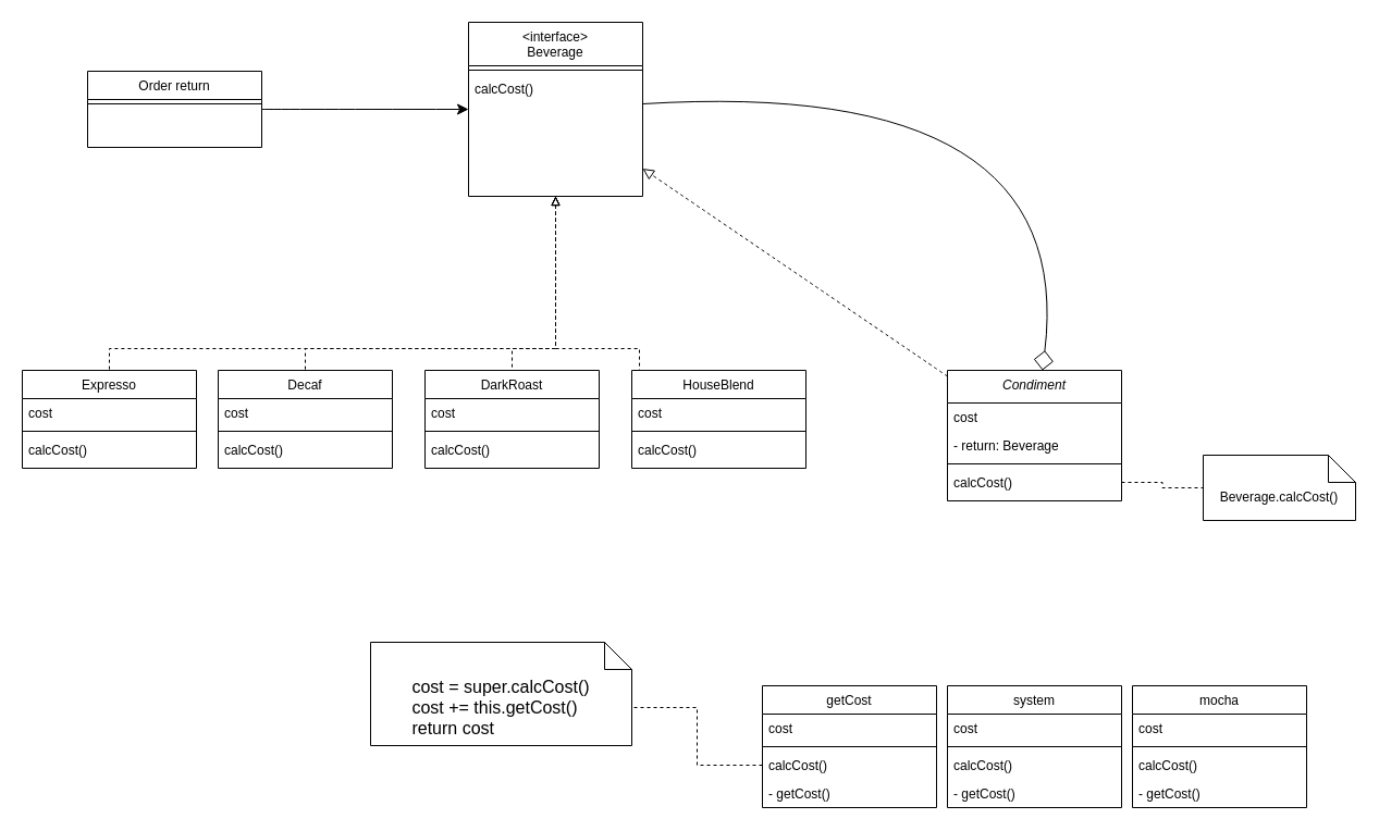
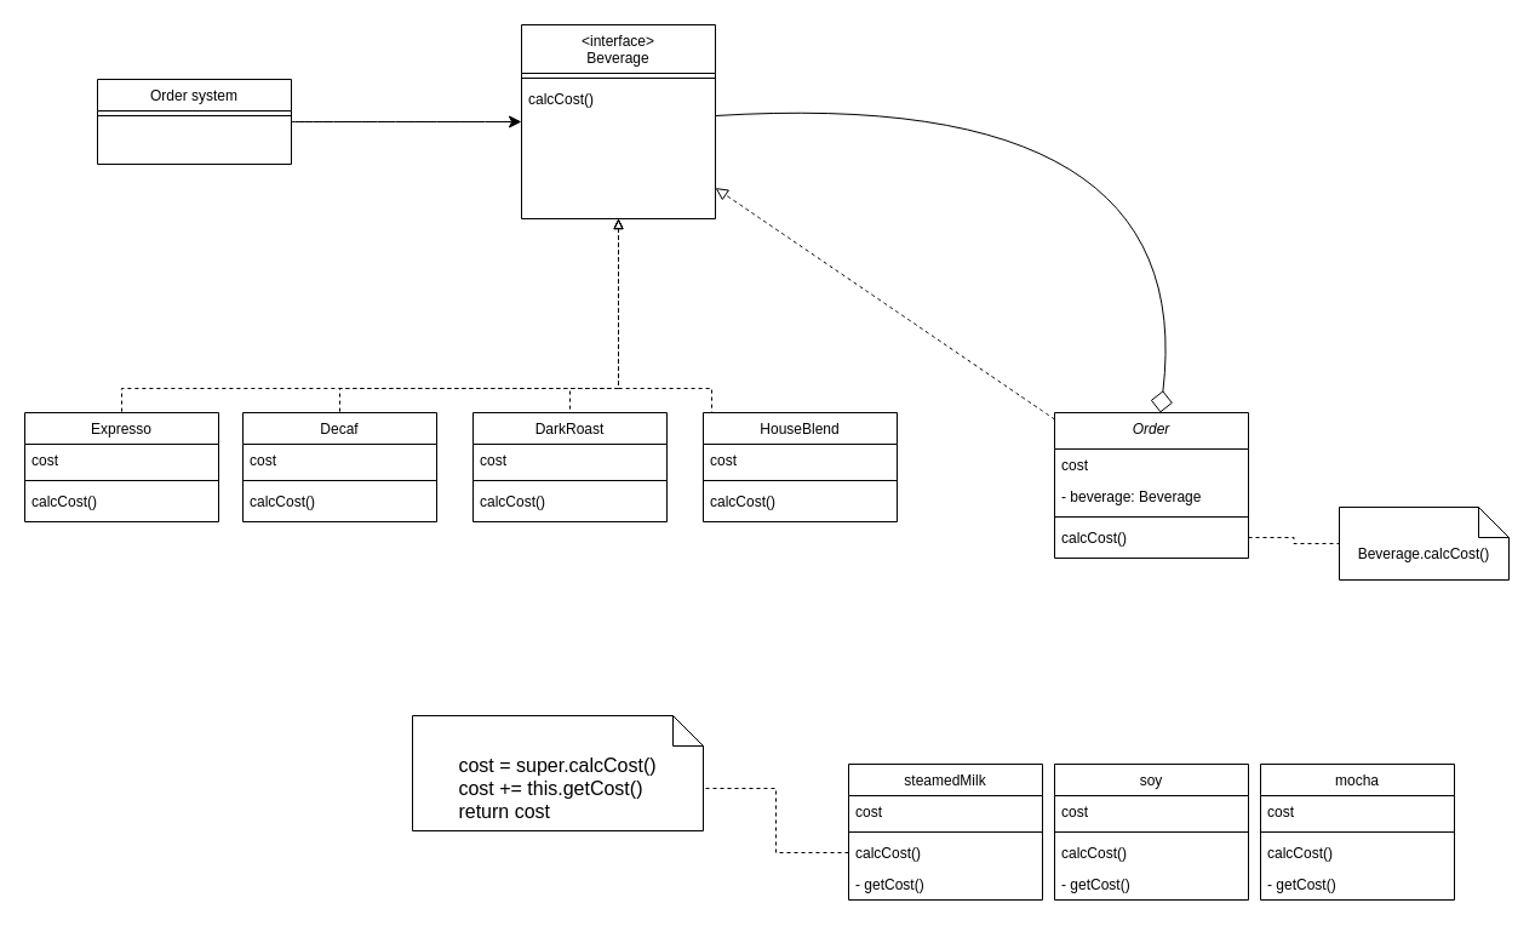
  <mxCell id="0" />
  <mxCell id="1" parent="0" />
  <mxCell id="2" style="edgeStyle=none;curved=1;rounded=0;orthogonalLoop=1;jettySize=auto;html=1;fontSize=12;startSize=8;endSize=8;" edge="1" parent="1" source="3" target="8"><mxGeometry relative="1" as="geometry" /></mxCell>
- <mxCell id="3" value="Order return" style="swimlane;fontStyle=0;align=center;verticalAlign=top;childLayout=stackLayout;horizontal=1;startSize=26;horizontalStack=0;resizeParent=1;resizeLast=0;collapsible=1;marginBottom=0;rounded=0;shadow=0;strokeWidth=1;" vertex="1" parent="1"><mxGeometry x="80" y="65" width="160" height="70" as="geometry"><mxRectangle x="230" y="140" width="160" height="26" as="alternateBounds" /></mxGeometry></mxCell>
+ <mxCell id="3" value="Order system" style="swimlane;fontStyle=0;align=center;verticalAlign=top;childLayout=stackLayout;horizontal=1;startSize=26;horizontalStack=0;resizeParent=1;resizeLast=0;collapsible=1;marginBottom=0;rounded=0;shadow=0;strokeWidth=1;" vertex="1" parent="1"><mxGeometry x="80" y="65" width="160" height="70" as="geometry"><mxRectangle x="230" y="140" width="160" height="26" as="alternateBounds" /></mxGeometry></mxCell>
  <mxCell id="4" value="" style="line;html=1;strokeWidth=1;align=left;verticalAlign=middle;spacingTop=-1;spacingLeft=3;spacingRight=3;rotatable=0;labelPosition=right;points=[];portConstraint=eastwest;" vertex="1" parent="3"><mxGeometry y="26" width="160" height="8" as="geometry" /></mxCell>
  <mxCell id="5" style="edgeStyle=orthogonalEdgeStyle;rounded=0;orthogonalLoop=1;jettySize=auto;html=1;entryX=0.5;entryY=0;entryDx=0;entryDy=0;startArrow=block;startFill=0;endArrow=none;endFill=0;dashed=1;" edge="1" parent="1" source="8" target="38"><mxGeometry relative="1" as="geometry"><Array as="points"><mxPoint x="510" y="320" /><mxPoint x="100" y="320" /></Array></mxGeometry></mxCell>
  <mxCell id="6" style="edgeStyle=orthogonalEdgeStyle;rounded=0;orthogonalLoop=1;jettySize=auto;html=1;endArrow=none;endFill=0;startArrow=block;startFill=0;dashed=1;" edge="1" parent="1" source="8" target="34"><mxGeometry relative="1" as="geometry"><Array as="points"><mxPoint x="510" y="320" /><mxPoint x="280" y="320" /></Array></mxGeometry></mxCell>
  <mxCell id="7" style="edgeStyle=orthogonalEdgeStyle;rounded=0;orthogonalLoop=1;jettySize=auto;html=1;entryX=0.5;entryY=0;entryDx=0;entryDy=0;endArrow=none;endFill=0;startArrow=block;startFill=0;dashed=1;" edge="1" parent="1" source="8" target="20"><mxGeometry relative="1" as="geometry"><Array as="points"><mxPoint x="510" y="320" /><mxPoint x="470" y="320" /></Array></mxGeometry></mxCell>
  <mxCell id="8" value="&lt;interface&gt;&#10;Beverage" style="swimlane;fontStyle=0;align=center;verticalAlign=top;childLayout=stackLayout;horizontal=1;startSize=40;horizontalStack=0;resizeParent=1;resizeLast=0;collapsible=1;marginBottom=0;rounded=0;shadow=0;strokeWidth=1;" vertex="1" parent="1"><mxGeometry x="430" y="20" width="160" height="160" as="geometry"><mxRectangle x="230" y="140" width="160" height="26" as="alternateBounds" /></mxGeometry></mxCell>
  <mxCell id="9" value="" style="line;html=1;strokeWidth=1;align=left;verticalAlign=middle;spacingTop=-1;spacingLeft=3;spacingRight=3;rotatable=0;labelPosition=right;points=[];portConstraint=eastwest;" vertex="1" parent="8"><mxGeometry y="40" width="160" height="8" as="geometry" /></mxCell>
  <mxCell id="10" value="calcCost()" style="text;align=left;verticalAlign=top;spacingLeft=4;spacingRight=4;overflow=hidden;rotatable=0;points=[[0,0.5],[1,0.5]];portConstraint=eastwest;" vertex="1" parent="8"><mxGeometry y="48" width="160" height="26" as="geometry" /></mxCell>
- <mxCell id="11" value="getCost" style="swimlane;fontStyle=0;align=center;verticalAlign=top;childLayout=stackLayout;horizontal=1;startSize=26;horizontalStack=0;resizeParent=1;resizeLast=0;collapsible=1;marginBottom=0;rounded=0;shadow=0;strokeWidth=1;" vertex="1" parent="1"><mxGeometry x="700" y="630" width="160" height="112" as="geometry"><mxRectangle x="230" y="140" width="160" height="26" as="alternateBounds" /></mxGeometry></mxCell>
+ <mxCell id="11" value="steamedMilk" style="swimlane;fontStyle=0;align=center;verticalAlign=top;childLayout=stackLayout;horizontal=1;startSize=26;horizontalStack=0;resizeParent=1;resizeLast=0;collapsible=1;marginBottom=0;rounded=0;shadow=0;strokeWidth=1;" vertex="1" parent="1"><mxGeometry x="700" y="630" width="160" height="112" as="geometry"><mxRectangle x="230" y="140" width="160" height="26" as="alternateBounds" /></mxGeometry></mxCell>
  <mxCell id="12" value="cost" style="text;align=left;verticalAlign=top;spacingLeft=4;spacingRight=4;overflow=hidden;rotatable=0;points=[[0,0.5],[1,0.5]];portConstraint=eastwest;" vertex="1" parent="11"><mxGeometry y="26" width="160" height="26" as="geometry" /></mxCell>
  <mxCell id="13" value="" style="line;html=1;strokeWidth=1;align=left;verticalAlign=middle;spacingTop=-1;spacingLeft=3;spacingRight=3;rotatable=0;labelPosition=right;points=[];portConstraint=eastwest;" vertex="1" parent="11"><mxGeometry y="52" width="160" height="8" as="geometry" /></mxCell>
  <mxCell id="14" value="calcCost()" style="text;align=left;verticalAlign=top;spacingLeft=4;spacingRight=4;overflow=hidden;rotatable=0;points=[[0,0.5],[1,0.5]];portConstraint=eastwest;" vertex="1" parent="11"><mxGeometry y="60" width="160" height="26" as="geometry" /></mxCell>
  <mxCell id="15" value="- getCost()" style="text;align=left;verticalAlign=top;spacingLeft=4;spacingRight=4;overflow=hidden;rotatable=0;points=[[0,0.5],[1,0.5]];portConstraint=eastwest;" vertex="1" parent="11"><mxGeometry y="86" width="160" height="26" as="geometry" /></mxCell>
  <mxCell id="16" value="HouseBlend" style="swimlane;fontStyle=0;align=center;verticalAlign=top;childLayout=stackLayout;horizontal=1;startSize=26;horizontalStack=0;resizeParent=1;resizeLast=0;collapsible=1;marginBottom=0;rounded=0;shadow=0;strokeWidth=1;" vertex="1" parent="1"><mxGeometry x="580" y="340" width="160" height="90" as="geometry"><mxRectangle x="230" y="140" width="160" height="26" as="alternateBounds" /></mxGeometry></mxCell>
  <mxCell id="17" value="cost" style="text;align=left;verticalAlign=top;spacingLeft=4;spacingRight=4;overflow=hidden;rotatable=0;points=[[0,0.5],[1,0.5]];portConstraint=eastwest;" vertex="1" parent="16"><mxGeometry y="26" width="160" height="26" as="geometry" /></mxCell>
  <mxCell id="18" value="" style="line;html=1;strokeWidth=1;align=left;verticalAlign=middle;spacingTop=-1;spacingLeft=3;spacingRight=3;rotatable=0;labelPosition=right;points=[];portConstraint=eastwest;" vertex="1" parent="16"><mxGeometry y="52" width="160" height="8" as="geometry" /></mxCell>
  <mxCell id="19" value="calcCost()" style="text;align=left;verticalAlign=top;spacingLeft=4;spacingRight=4;overflow=hidden;rotatable=0;points=[[0,0.5],[1,0.5]];portConstraint=eastwest;" vertex="1" parent="16"><mxGeometry y="60" width="160" height="26" as="geometry" /></mxCell>
  <mxCell id="20" value="DarkRoast" style="swimlane;fontStyle=0;align=center;verticalAlign=top;childLayout=stackLayout;horizontal=1;startSize=26;horizontalStack=0;resizeParent=1;resizeLast=0;collapsible=1;marginBottom=0;rounded=0;shadow=0;strokeWidth=1;" vertex="1" parent="1"><mxGeometry x="390" y="340" width="160" height="90" as="geometry"><mxRectangle x="230" y="140" width="160" height="26" as="alternateBounds" /></mxGeometry></mxCell>
  <mxCell id="21" value="cost" style="text;align=left;verticalAlign=top;spacingLeft=4;spacingRight=4;overflow=hidden;rotatable=0;points=[[0,0.5],[1,0.5]];portConstraint=eastwest;" vertex="1" parent="20"><mxGeometry y="26" width="160" height="26" as="geometry" /></mxCell>
  <mxCell id="22" value="" style="line;html=1;strokeWidth=1;align=left;verticalAlign=middle;spacingTop=-1;spacingLeft=3;spacingRight=3;rotatable=0;labelPosition=right;points=[];portConstraint=eastwest;" vertex="1" parent="20"><mxGeometry y="52" width="160" height="8" as="geometry" /></mxCell>
  <mxCell id="23" value="calcCost()" style="text;align=left;verticalAlign=top;spacingLeft=4;spacingRight=4;overflow=hidden;rotatable=0;points=[[0,0.5],[1,0.5]];portConstraint=eastwest;" vertex="1" parent="20"><mxGeometry y="60" width="160" height="26" as="geometry" /></mxCell>
- <mxCell id="24" value="system" style="swimlane;fontStyle=0;align=center;verticalAlign=top;childLayout=stackLayout;horizontal=1;startSize=26;horizontalStack=0;resizeParent=1;resizeLast=0;collapsible=1;marginBottom=0;rounded=0;shadow=0;strokeWidth=1;" vertex="1" parent="1"><mxGeometry x="870" y="630" width="160" height="112" as="geometry"><mxRectangle x="230" y="140" width="160" height="26" as="alternateBounds" /></mxGeometry></mxCell>
+ <mxCell id="24" value="soy" style="swimlane;fontStyle=0;align=center;verticalAlign=top;childLayout=stackLayout;horizontal=1;startSize=26;horizontalStack=0;resizeParent=1;resizeLast=0;collapsible=1;marginBottom=0;rounded=0;shadow=0;strokeWidth=1;" vertex="1" parent="1"><mxGeometry x="870" y="630" width="160" height="112" as="geometry"><mxRectangle x="230" y="140" width="160" height="26" as="alternateBounds" /></mxGeometry></mxCell>
  <mxCell id="25" value="cost" style="text;align=left;verticalAlign=top;spacingLeft=4;spacingRight=4;overflow=hidden;rotatable=0;points=[[0,0.5],[1,0.5]];portConstraint=eastwest;" vertex="1" parent="24"><mxGeometry y="26" width="160" height="26" as="geometry" /></mxCell>
  <mxCell id="26" value="" style="line;html=1;strokeWidth=1;align=left;verticalAlign=middle;spacingTop=-1;spacingLeft=3;spacingRight=3;rotatable=0;labelPosition=right;points=[];portConstraint=eastwest;" vertex="1" parent="24"><mxGeometry y="52" width="160" height="8" as="geometry" /></mxCell>
  <mxCell id="27" value="calcCost()" style="text;align=left;verticalAlign=top;spacingLeft=4;spacingRight=4;overflow=hidden;rotatable=0;points=[[0,0.5],[1,0.5]];portConstraint=eastwest;" vertex="1" parent="24"><mxGeometry y="60" width="160" height="26" as="geometry" /></mxCell>
  <mxCell id="28" value="- getCost()" style="text;align=left;verticalAlign=top;spacingLeft=4;spacingRight=4;overflow=hidden;rotatable=0;points=[[0,0.5],[1,0.5]];portConstraint=eastwest;" vertex="1" parent="24"><mxGeometry y="86" width="160" height="26" as="geometry" /></mxCell>
  <mxCell id="29" value="mocha" style="swimlane;fontStyle=0;align=center;verticalAlign=top;childLayout=stackLayout;horizontal=1;startSize=26;horizontalStack=0;resizeParent=1;resizeLast=0;collapsible=1;marginBottom=0;rounded=0;shadow=0;strokeWidth=1;" vertex="1" parent="1"><mxGeometry x="1040" y="630" width="160" height="112" as="geometry"><mxRectangle x="230" y="140" width="160" height="26" as="alternateBounds" /></mxGeometry></mxCell>
  <mxCell id="30" value="cost" style="text;align=left;verticalAlign=top;spacingLeft=4;spacingRight=4;overflow=hidden;rotatable=0;points=[[0,0.5],[1,0.5]];portConstraint=eastwest;" vertex="1" parent="29"><mxGeometry y="26" width="160" height="26" as="geometry" /></mxCell>
  <mxCell id="31" value="" style="line;html=1;strokeWidth=1;align=left;verticalAlign=middle;spacingTop=-1;spacingLeft=3;spacingRight=3;rotatable=0;labelPosition=right;points=[];portConstraint=eastwest;" vertex="1" parent="29"><mxGeometry y="52" width="160" height="8" as="geometry" /></mxCell>
  <mxCell id="32" value="calcCost()" style="text;align=left;verticalAlign=top;spacingLeft=4;spacingRight=4;overflow=hidden;rotatable=0;points=[[0,0.5],[1,0.5]];portConstraint=eastwest;" vertex="1" parent="29"><mxGeometry y="60" width="160" height="26" as="geometry" /></mxCell>
  <mxCell id="33" value="- getCost()" style="text;align=left;verticalAlign=top;spacingLeft=4;spacingRight=4;overflow=hidden;rotatable=0;points=[[0,0.5],[1,0.5]];portConstraint=eastwest;" vertex="1" parent="29"><mxGeometry y="86" width="160" height="26" as="geometry" /></mxCell>
  <mxCell id="34" value="Decaf" style="swimlane;fontStyle=0;align=center;verticalAlign=top;childLayout=stackLayout;horizontal=1;startSize=26;horizontalStack=0;resizeParent=1;resizeLast=0;collapsible=1;marginBottom=0;rounded=0;shadow=0;strokeWidth=1;" vertex="1" parent="1"><mxGeometry x="200" y="340" width="160" height="90" as="geometry"><mxRectangle x="230" y="140" width="160" height="26" as="alternateBounds" /></mxGeometry></mxCell>
  <mxCell id="35" value="cost" style="text;align=left;verticalAlign=top;spacingLeft=4;spacingRight=4;overflow=hidden;rotatable=0;points=[[0,0.5],[1,0.5]];portConstraint=eastwest;" vertex="1" parent="34"><mxGeometry y="26" width="160" height="26" as="geometry" /></mxCell>
  <mxCell id="36" value="" style="line;html=1;strokeWidth=1;align=left;verticalAlign=middle;spacingTop=-1;spacingLeft=3;spacingRight=3;rotatable=0;labelPosition=right;points=[];portConstraint=eastwest;" vertex="1" parent="34"><mxGeometry y="52" width="160" height="8" as="geometry" /></mxCell>
  <mxCell id="37" value="calcCost()" style="text;align=left;verticalAlign=top;spacingLeft=4;spacingRight=4;overflow=hidden;rotatable=0;points=[[0,0.5],[1,0.5]];portConstraint=eastwest;" vertex="1" parent="34"><mxGeometry y="60" width="160" height="26" as="geometry" /></mxCell>
  <mxCell id="38" value="Expresso" style="swimlane;fontStyle=0;align=center;verticalAlign=top;childLayout=stackLayout;horizontal=1;startSize=26;horizontalStack=0;resizeParent=1;resizeLast=0;collapsible=1;marginBottom=0;rounded=0;shadow=0;strokeWidth=1;" vertex="1" parent="1"><mxGeometry x="20" y="340" width="160" height="90" as="geometry"><mxRectangle x="230" y="140" width="160" height="26" as="alternateBounds" /></mxGeometry></mxCell>
  <mxCell id="39" value="cost" style="text;align=left;verticalAlign=top;spacingLeft=4;spacingRight=4;overflow=hidden;rotatable=0;points=[[0,0.5],[1,0.5]];portConstraint=eastwest;" vertex="1" parent="38"><mxGeometry y="26" width="160" height="26" as="geometry" /></mxCell>
  <mxCell id="40" value="" style="line;html=1;strokeWidth=1;align=left;verticalAlign=middle;spacingTop=-1;spacingLeft=3;spacingRight=3;rotatable=0;labelPosition=right;points=[];portConstraint=eastwest;" vertex="1" parent="38"><mxGeometry y="52" width="160" height="8" as="geometry" /></mxCell>
  <mxCell id="41" value="calcCost()" style="text;align=left;verticalAlign=top;spacingLeft=4;spacingRight=4;overflow=hidden;rotatable=0;points=[[0,0.5],[1,0.5]];portConstraint=eastwest;" vertex="1" parent="38"><mxGeometry y="60" width="160" height="26" as="geometry" /></mxCell>
  <mxCell id="42" style="edgeStyle=none;curved=1;rounded=0;orthogonalLoop=1;jettySize=auto;html=1;fontSize=12;startSize=8;endSize=8;endArrow=block;endFill=0;dashed=1;" edge="1" parent="1" source="44" target="8"><mxGeometry relative="1" as="geometry" /></mxCell>
  <mxCell id="43" style="edgeStyle=none;curved=1;rounded=0;orthogonalLoop=1;jettySize=auto;html=1;fontSize=12;startSize=16;endSize=16;startArrow=diamond;startFill=0;endArrow=none;endFill=0;" edge="1" parent="1" source="44" target="8"><mxGeometry relative="1" as="geometry"><Array as="points"><mxPoint x="990" y="70" /></Array></mxGeometry></mxCell>
- <mxCell id="44" value="Condiment" style="swimlane;fontStyle=2;align=center;verticalAlign=top;childLayout=stackLayout;horizontal=1;startSize=30;horizontalStack=0;resizeParent=1;resizeLast=0;collapsible=1;marginBottom=0;rounded=0;shadow=0;strokeWidth=1;" vertex="1" parent="1"><mxGeometry x="870" y="340" width="160" height="120" as="geometry"><mxRectangle x="230" y="140" width="160" height="26" as="alternateBounds" /></mxGeometry></mxCell>
+ <mxCell id="44" value="Order" style="swimlane;fontStyle=2;align=center;verticalAlign=top;childLayout=stackLayout;horizontal=1;startSize=30;horizontalStack=0;resizeParent=1;resizeLast=0;collapsible=1;marginBottom=0;rounded=0;shadow=0;strokeWidth=1;" vertex="1" parent="1"><mxGeometry x="870" y="340" width="160" height="120" as="geometry"><mxRectangle x="230" y="140" width="160" height="26" as="alternateBounds" /></mxGeometry></mxCell>
  <mxCell id="45" value="cost" style="text;align=left;verticalAlign=top;spacingLeft=4;spacingRight=4;overflow=hidden;rotatable=0;points=[[0,0.5],[1,0.5]];portConstraint=eastwest;" vertex="1" parent="44"><mxGeometry y="30" width="160" height="26" as="geometry" /></mxCell>
- <mxCell id="46" value="- return: Beverage" style="text;align=left;verticalAlign=top;spacingLeft=4;spacingRight=4;overflow=hidden;rotatable=0;points=[[0,0.5],[1,0.5]];portConstraint=eastwest;" vertex="1" parent="44"><mxGeometry y="56" width="160" height="26" as="geometry" /></mxCell>
+ <mxCell id="46" value="- beverage: Beverage" style="text;align=left;verticalAlign=top;spacingLeft=4;spacingRight=4;overflow=hidden;rotatable=0;points=[[0,0.5],[1,0.5]];portConstraint=eastwest;" vertex="1" parent="44"><mxGeometry y="56" width="160" height="26" as="geometry" /></mxCell>
  <mxCell id="47" value="" style="line;html=1;strokeWidth=1;align=left;verticalAlign=middle;spacingTop=-1;spacingLeft=3;spacingRight=3;rotatable=0;labelPosition=right;points=[];portConstraint=eastwest;" vertex="1" parent="44"><mxGeometry y="82" width="160" height="8" as="geometry" /></mxCell>
  <mxCell id="48" value="calcCost()" style="text;align=left;verticalAlign=top;spacingLeft=4;spacingRight=4;overflow=hidden;rotatable=0;points=[[0,0.5],[1,0.5]];portConstraint=eastwest;" vertex="1" parent="44"><mxGeometry y="90" width="160" height="26" as="geometry" /></mxCell>
  <mxCell id="49" style="edgeStyle=orthogonalEdgeStyle;rounded=0;orthogonalLoop=1;jettySize=auto;html=1;endArrow=none;endFill=0;startArrow=block;startFill=0;dashed=1;entryX=0.044;entryY=0;entryDx=0;entryDy=0;entryPerimeter=0;" edge="1" parent="1" target="16"><mxGeometry relative="1" as="geometry"><Array as="points"><mxPoint x="510" y="320" /><mxPoint x="587" y="320" /></Array><mxPoint x="510" y="180" as="sourcePoint" /><mxPoint x="660" y="320" as="targetPoint" /></mxGeometry></mxCell>
  <mxCell id="50" value="&lt;div style=&quot;text-align: left; font-size: 16px;&quot;&gt;&lt;span style=&quot;background-color: initial;&quot;&gt;&lt;font style=&quot;font-size: 16px;&quot;&gt;cost = super.calcCost()&lt;/font&gt;&lt;/span&gt;&lt;/div&gt;&lt;div style=&quot;text-align: left; font-size: 16px;&quot;&gt;&lt;span style=&quot;background-color: initial;&quot;&gt;&lt;font style=&quot;font-size: 16px;&quot;&gt;cost += this.getCost()&lt;/font&gt;&lt;/span&gt;&lt;/div&gt;&lt;div style=&quot;text-align: left; font-size: 16px;&quot;&gt;&lt;span style=&quot;background-color: initial;&quot;&gt;&lt;font style=&quot;font-size: 16px;&quot;&gt;return cost&lt;/font&gt;&lt;/span&gt;&lt;/div&gt;" style="shape=note2;boundedLbl=1;whiteSpace=wrap;html=1;size=25;verticalAlign=top;align=center;" vertex="1" parent="1"><mxGeometry x="340" y="590" width="240" height="95" as="geometry" /></mxCell>
  <mxCell id="51" style="edgeStyle=orthogonalEdgeStyle;rounded=0;orthogonalLoop=1;jettySize=auto;html=1;exitX=0;exitY=0.5;exitDx=0;exitDy=0;entryX=0;entryY=0;entryDx=240;entryDy=60;entryPerimeter=0;dashed=1;endArrow=none;endFill=0;" edge="1" parent="1" source="14" target="50"><mxGeometry relative="1" as="geometry"><mxPoint x="1200" y="701" as="sourcePoint" /></mxGeometry></mxCell>
  <mxCell id="52" value="Beverage.calcCost()" style="shape=note2;boundedLbl=1;whiteSpace=wrap;html=1;size=25;verticalAlign=top;align=center;" vertex="1" parent="1"><mxGeometry x="1105" y="418" width="140" height="60" as="geometry" /></mxCell>
  <mxCell id="53" style="edgeStyle=orthogonalEdgeStyle;rounded=0;orthogonalLoop=1;jettySize=auto;html=1;exitX=1;exitY=0.5;exitDx=0;exitDy=0;entryX=0;entryY=0.5;entryDx=0;entryDy=0;entryPerimeter=0;dashed=1;endArrow=none;endFill=0;" edge="1" parent="1" source="48" target="52"><mxGeometry relative="1" as="geometry" /></mxCell>
